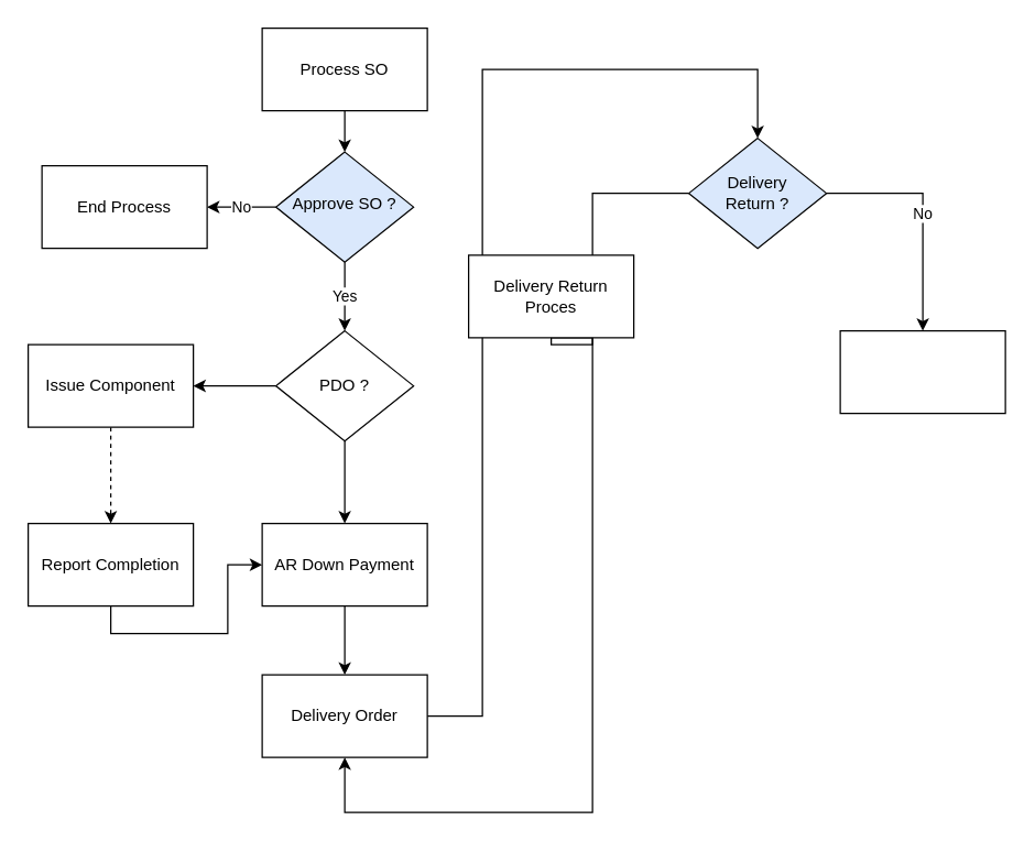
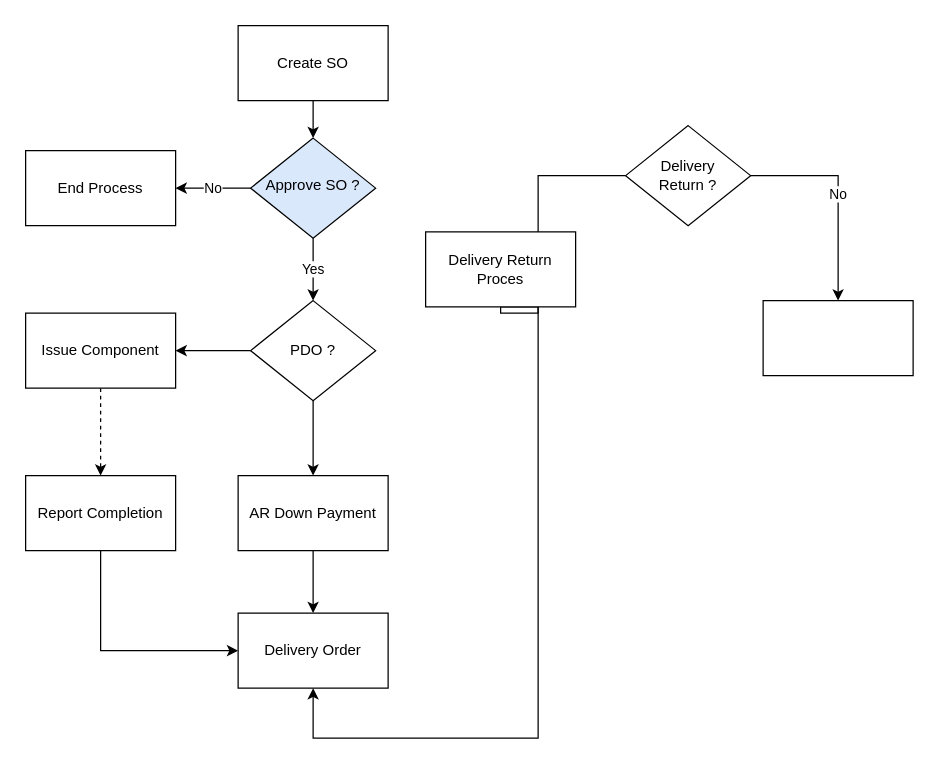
  <mxCell id="0" />
  <mxCell id="1" parent="0" />
  <mxCell id="2" value="Yes" style="edgeStyle=orthogonalEdgeStyle;rounded=0;orthogonalLoop=1;jettySize=auto;html=1;entryX=0.5;entryY=0;entryDx=0;entryDy=0;" edge="1" parent="1" source="4" target="10"><mxGeometry relative="1" as="geometry"><mxPoint x="250" y="270" as="targetPoint" /></mxGeometry></mxCell>
  <mxCell id="3" value="No" style="edgeStyle=none;rounded=0;orthogonalLoop=1;jettySize=auto;html=1;exitX=0;exitY=0.5;exitDx=0;exitDy=0;entryX=1;entryY=0.5;entryDx=0;entryDy=0;" edge="1" parent="1" source="4" target="7"><mxGeometry relative="1" as="geometry" /></mxCell>
  <mxCell id="4" value="Approve SO ?" style="rhombus;whiteSpace=wrap;html=1;shadow=0;fontFamily=Helvetica;fontSize=12;align=center;strokeWidth=1;spacing=6;spacingTop=-4;fillColor=#dae8fc;" vertex="1" parent="1"><mxGeometry x="200" y="110" width="100" height="80" as="geometry" /></mxCell>
  <mxCell id="5" style="edgeStyle=orthogonalEdgeStyle;rounded=0;orthogonalLoop=1;jettySize=auto;html=1;exitX=0.5;exitY=1;exitDx=0;exitDy=0;entryX=0.5;entryY=0;entryDx=0;entryDy=0;" edge="1" parent="1" source="6" target="4"><mxGeometry relative="1" as="geometry" /></mxCell>
- <mxCell id="6" value="Process SO" style="rounded=0;whiteSpace=wrap;html=1;" vertex="1" parent="1"><mxGeometry x="190" y="20" width="120" height="60" as="geometry" /></mxCell>
- <mxCell id="7" value="End Process" style="rounded=0;whiteSpace=wrap;html=1;" vertex="1" parent="1"><mxGeometry x="30" y="120" width="120" height="60" as="geometry" /></mxCell>
+ <mxCell id="6" value="Create SO" style="rounded=0;whiteSpace=wrap;html=1;" vertex="1" parent="1"><mxGeometry x="190" y="20" width="120" height="60" as="geometry" /></mxCell>
+ <mxCell id="7" value="End Process" style="rounded=0;whiteSpace=wrap;html=1;" vertex="1" parent="1"><mxGeometry x="20" y="120" width="120" height="60" as="geometry" /></mxCell>
  <mxCell id="8" value="" style="edgeStyle=orthogonalEdgeStyle;rounded=0;orthogonalLoop=1;jettySize=auto;html=1;" edge="1" parent="1" source="10" target="12"><mxGeometry relative="1" as="geometry" /></mxCell>
  <mxCell id="9" value="" style="edgeStyle=orthogonalEdgeStyle;rounded=0;orthogonalLoop=1;jettySize=auto;html=1;" edge="1" parent="1" source="10" target="16"><mxGeometry relative="1" as="geometry" /></mxCell>
  <mxCell id="10" value="PDO ?" style="rhombus;whiteSpace=wrap;html=1;" vertex="1" parent="1"><mxGeometry x="200" y="240" width="100" height="80" as="geometry" /></mxCell>
  <mxCell id="11" value="" style="edgeStyle=orthogonalEdgeStyle;rounded=0;orthogonalLoop=1;jettySize=auto;html=1;dashed=1;" edge="1" parent="1" source="12" target="14"><mxGeometry relative="1" as="geometry" /></mxCell>
  <mxCell id="12" value="Issue Component" style="whiteSpace=wrap;html=1;" vertex="1" parent="1"><mxGeometry x="20" y="250" width="120" height="60" as="geometry" /></mxCell>
- <mxCell id="13" style="edgeStyle=orthogonalEdgeStyle;rounded=0;orthogonalLoop=1;jettySize=auto;html=1;exitX=0.5;exitY=1;exitDx=0;exitDy=0;" edge="1" parent="1" source="14" target="16"><mxGeometry relative="1" as="geometry"><mxPoint x="170" y="530" as="targetPoint" /></mxGeometry></mxCell>
+ <mxCell id="13" style="edgeStyle=orthogonalEdgeStyle;rounded=0;orthogonalLoop=1;jettySize=auto;html=1;exitX=0.5;exitY=1;exitDx=0;exitDy=0;entryX=0;entryY=0.5;entryDx=0;entryDy=0;" edge="1" parent="1" source="14" target="18"><mxGeometry relative="1" as="geometry"><mxPoint x="170" y="530" as="targetPoint" /></mxGeometry></mxCell>
  <mxCell id="14" value="Report Completion" style="whiteSpace=wrap;html=1;" vertex="1" parent="1"><mxGeometry x="20" y="380" width="120" height="60" as="geometry" /></mxCell>
  <mxCell id="15" value="" style="edgeStyle=orthogonalEdgeStyle;rounded=0;orthogonalLoop=1;jettySize=auto;html=1;" edge="1" parent="1" source="16" target="18"><mxGeometry relative="1" as="geometry" /></mxCell>
  <mxCell id="16" value="AR Down Payment" style="whiteSpace=wrap;html=1;" vertex="1" parent="1"><mxGeometry x="190" y="380" width="120" height="60" as="geometry" /></mxCell>
- <mxCell id="17" style="edgeStyle=orthogonalEdgeStyle;rounded=0;orthogonalLoop=1;jettySize=auto;html=1;entryX=0.5;entryY=0;entryDx=0;entryDy=0;exitX=1;exitY=0.5;exitDx=0;exitDy=0;" edge="1" parent="1" source="18" target="21"><mxGeometry relative="1" as="geometry"><mxPoint x="310" y="610" as="sourcePoint" /><Array as="points"><mxPoint x="350" y="520" /><mxPoint x="350" y="50" /><mxPoint x="550" y="50" /></Array></mxGeometry></mxCell>
  <mxCell id="18" value="Delivery Order" style="whiteSpace=wrap;html=1;" vertex="1" parent="1"><mxGeometry x="190" y="490" width="120" height="60" as="geometry" /></mxCell>
  <mxCell id="19" value="Yes" style="edgeStyle=orthogonalEdgeStyle;rounded=0;orthogonalLoop=1;jettySize=auto;html=1;exitX=0;exitY=0.5;exitDx=0;exitDy=0;entryX=0.5;entryY=0;entryDx=0;entryDy=0;" edge="1" parent="1" source="21" target="23"><mxGeometry relative="1" as="geometry"><Array as="points"><mxPoint x="430" y="140" /><mxPoint x="430" y="250" /></Array></mxGeometry></mxCell>
  <mxCell id="20" value="No" style="edgeStyle=orthogonalEdgeStyle;rounded=0;orthogonalLoop=1;jettySize=auto;html=1;" edge="1" parent="1" source="21" target="24"><mxGeometry relative="1" as="geometry" /></mxCell>
- <mxCell id="21" value="Delivery &lt;br&gt;Return ?" style="rhombus;whiteSpace=wrap;html=1;fillColor=#dae8fc;" vertex="1" parent="1"><mxGeometry x="500" y="100" width="100" height="80" as="geometry" /></mxCell>
+ <mxCell id="21" value="Delivery &lt;br&gt;Return ?" style="rhombus;whiteSpace=wrap;html=1;" vertex="1" parent="1"><mxGeometry x="500" y="100" width="100" height="80" as="geometry" /></mxCell>
  <mxCell id="22" style="edgeStyle=orthogonalEdgeStyle;rounded=0;orthogonalLoop=1;jettySize=auto;html=1;exitX=0.5;exitY=1;exitDx=0;exitDy=0;entryX=0.5;entryY=1;entryDx=0;entryDy=0;" edge="1" parent="1" source="23" target="18"><mxGeometry relative="1" as="geometry"><Array as="points"><mxPoint x="430" y="590" /><mxPoint x="250" y="590" /></Array></mxGeometry></mxCell>
  <mxCell id="23" value="Delivery Return Proces" style="whiteSpace=wrap;html=1;" vertex="1" parent="1"><mxGeometry x="340" y="185" width="120" height="60" as="geometry" /></mxCell>
  <mxCell id="24" value="" style="whiteSpace=wrap;html=1;" vertex="1" parent="1"><mxGeometry x="610" y="240" width="120" height="60" as="geometry" /></mxCell>
